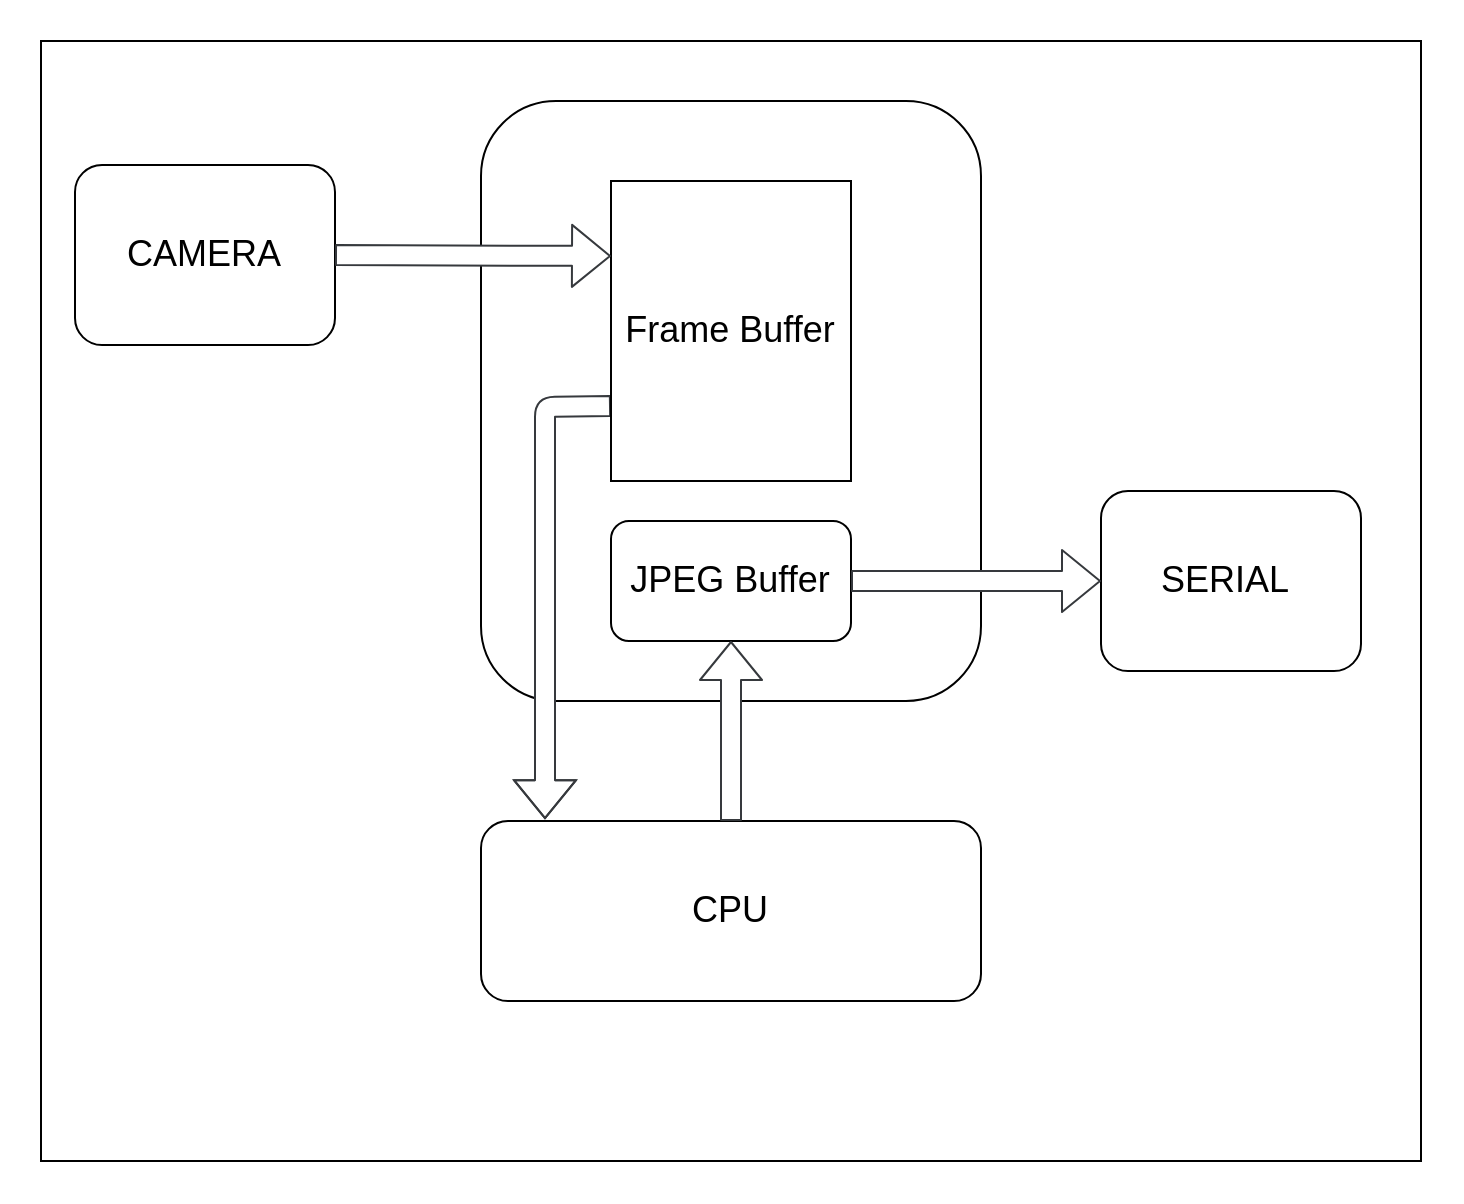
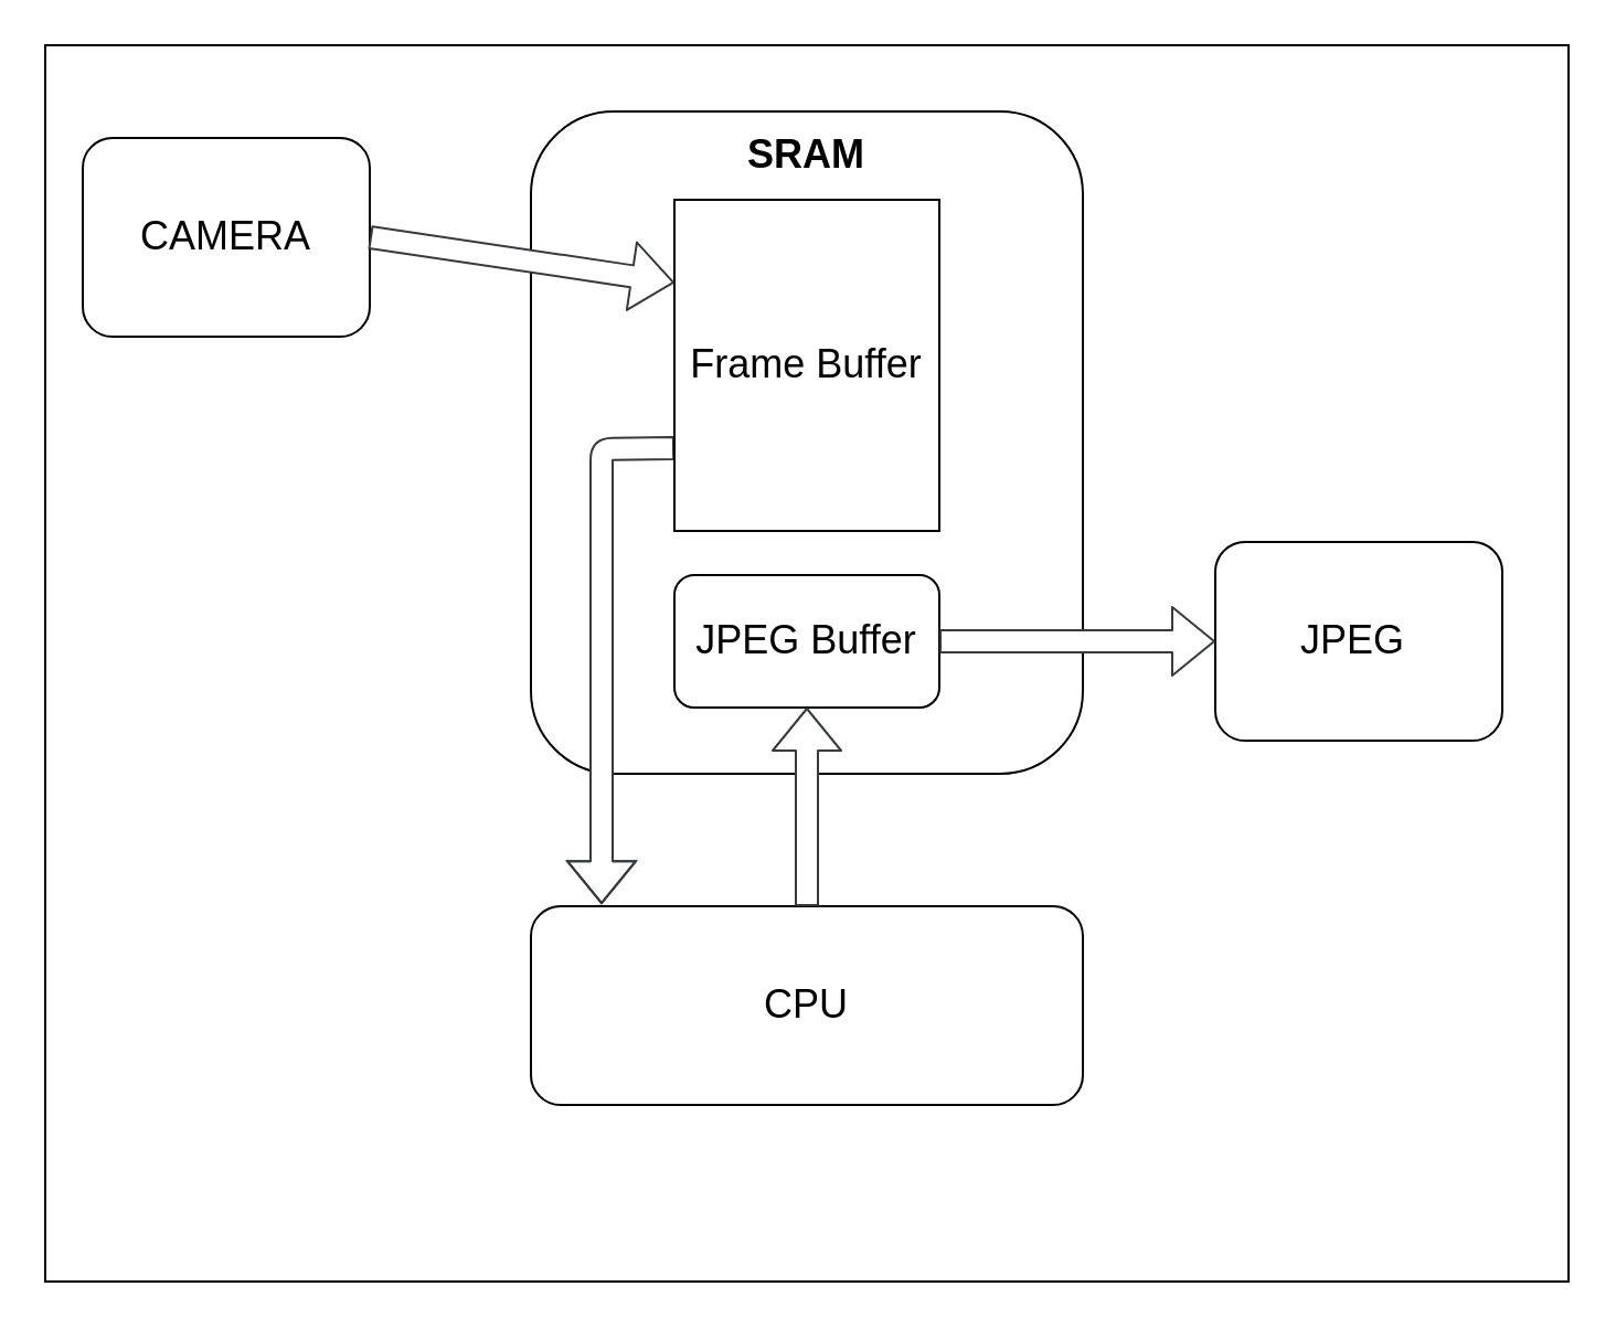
  <mxCell id="0" />
  <mxCell id="1" parent="0" />
  <mxCell id="2" value="" style="rounded=0;whiteSpace=wrap;html=1;" vertex="1" parent="1"><mxGeometry x="20" y="20" width="690" height="560" as="geometry" /></mxCell>
  <mxCell id="3" value="&lt;font style=&quot;font-size: 18px&quot;&gt;CPU&lt;/font&gt;" style="rounded=1;whiteSpace=wrap;html=1;" vertex="1" parent="1"><mxGeometry x="240" y="410" width="250" height="90" as="geometry" /></mxCell>
  <mxCell id="4" value="" style="rounded=1;whiteSpace=wrap;html=1;" vertex="1" parent="1"><mxGeometry x="240" y="50" width="250" height="300" as="geometry" /></mxCell>
  <mxCell id="5" value="" style="shape=flexArrow;endArrow=classic;html=1;entryX=0.128;entryY=-0.01;entryDx=0;entryDy=0;entryPerimeter=0;exitX=0;exitY=0.75;exitDx=0;exitDy=0;strokeColor=#36393d;fillColor=#FFFFFF;" edge="1" parent="1" source="6" target="3"><mxGeometry width="50" height="50" relative="1" as="geometry"><mxPoint x="190" y="270" as="sourcePoint" /><mxPoint x="200" y="350" as="targetPoint" /><Array as="points"><mxPoint x="272" y="203" /></Array></mxGeometry></mxCell>
  <mxCell id="6" value="&lt;font style=&quot;font-size: 18px&quot;&gt;Frame Buffer&lt;/font&gt;" style="rounded=0;whiteSpace=wrap;html=1;" vertex="1" parent="1"><mxGeometry x="305" y="90" width="120" height="150" as="geometry" /></mxCell>
  <mxCell id="7" value="&lt;font style=&quot;font-size: 18px&quot;&gt;JPEG Buffer&lt;/font&gt;" style="whiteSpace=wrap;html=1;rounded=1;" vertex="1" parent="1"><mxGeometry x="305" y="260" width="120" height="60" as="geometry" /></mxCell>
- <mxCell id="9" value="&lt;span style=&quot;font-size: 18px&quot;&gt;CAMERA&lt;/span&gt;" style="rounded=1;whiteSpace=wrap;html=1;" vertex="1" parent="1"><mxGeometry x="37" y="82" width="130" height="90" as="geometry" /></mxCell>
+ <mxCell id="8" value="&lt;font style=&quot;font-size: 18px&quot;&gt;&lt;b&gt;SRAM&lt;/b&gt;&lt;/font&gt;" style="text;html=1;strokeColor=none;fillColor=none;align=center;verticalAlign=middle;whiteSpace=wrap;rounded=0;" vertex="1" parent="1"><mxGeometry x="345" y="60" width="40" height="20" as="geometry" /></mxCell>
+ <mxCell id="9" value="&lt;span style=&quot;font-size: 18px&quot;&gt;CAMERA&lt;/span&gt;" style="rounded=1;whiteSpace=wrap;html=1;" vertex="1" parent="1"><mxGeometry x="37" y="62" width="130" height="90" as="geometry" /></mxCell>
  <mxCell id="10" value="" style="shape=flexArrow;endArrow=classic;html=1;entryX=0;entryY=0.25;entryDx=0;entryDy=0;exitX=1;exitY=0.5;exitDx=0;exitDy=0;strokeColor=#36393d;fillColor=#FFFFFF;" edge="1" parent="1" source="9" target="6"><mxGeometry width="50" height="50" relative="1" as="geometry"><mxPoint x="180" y="210" as="sourcePoint" /><mxPoint x="180" y="290" as="targetPoint" /></mxGeometry></mxCell>
  <mxCell id="11" value="" style="shape=flexArrow;endArrow=classic;html=1;exitX=0.5;exitY=0;exitDx=0;exitDy=0;entryX=0.5;entryY=1;entryDx=0;entryDy=0;strokeColor=#36393d;fillColor=#FFFFFF;" edge="1" parent="1" source="3" target="7"><mxGeometry width="50" height="50" relative="1" as="geometry"><mxPoint x="300" y="310" as="sourcePoint" /><mxPoint x="350" y="260" as="targetPoint" /></mxGeometry></mxCell>
- <mxCell id="12" value="&lt;span style=&quot;font-size: 18px&quot;&gt;SERIAL&amp;nbsp;&lt;/span&gt;" style="rounded=1;whiteSpace=wrap;html=1;" vertex="1" parent="1"><mxGeometry x="550" y="245" width="130" height="90" as="geometry" /></mxCell>
+ <mxCell id="12" value="&lt;span style=&quot;font-size: 18px&quot;&gt;JPEG&amp;nbsp;&lt;/span&gt;" style="rounded=1;whiteSpace=wrap;html=1;" vertex="1" parent="1"><mxGeometry x="550" y="245" width="130" height="90" as="geometry" /></mxCell>
  <mxCell id="13" value="" style="shape=flexArrow;endArrow=classic;html=1;entryX=0;entryY=0.5;entryDx=0;entryDy=0;exitX=1;exitY=0.5;exitDx=0;exitDy=0;strokeColor=#36393d;fillColor=#FFFFFF;" edge="1" parent="1" source="7" target="12"><mxGeometry width="50" height="50" relative="1" as="geometry"><mxPoint x="300" y="310" as="sourcePoint" /><mxPoint x="350" y="260" as="targetPoint" /></mxGeometry></mxCell>
